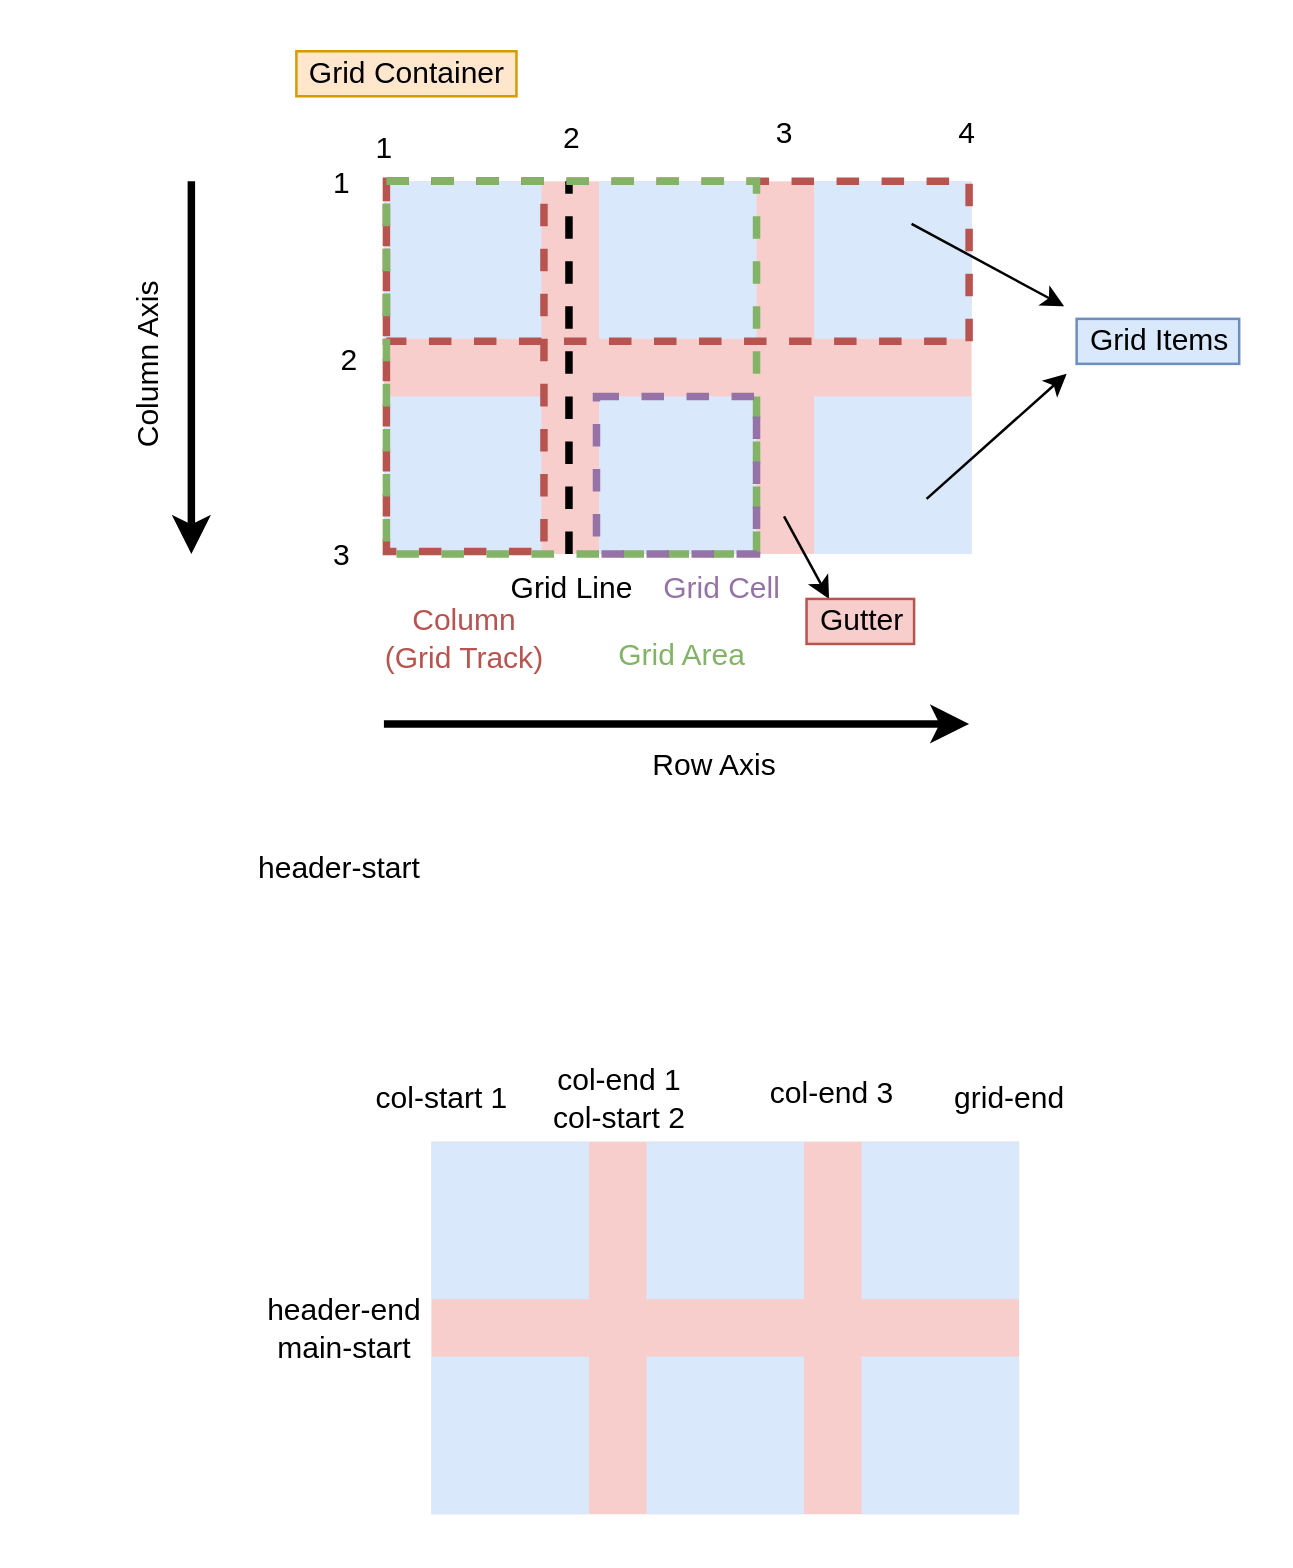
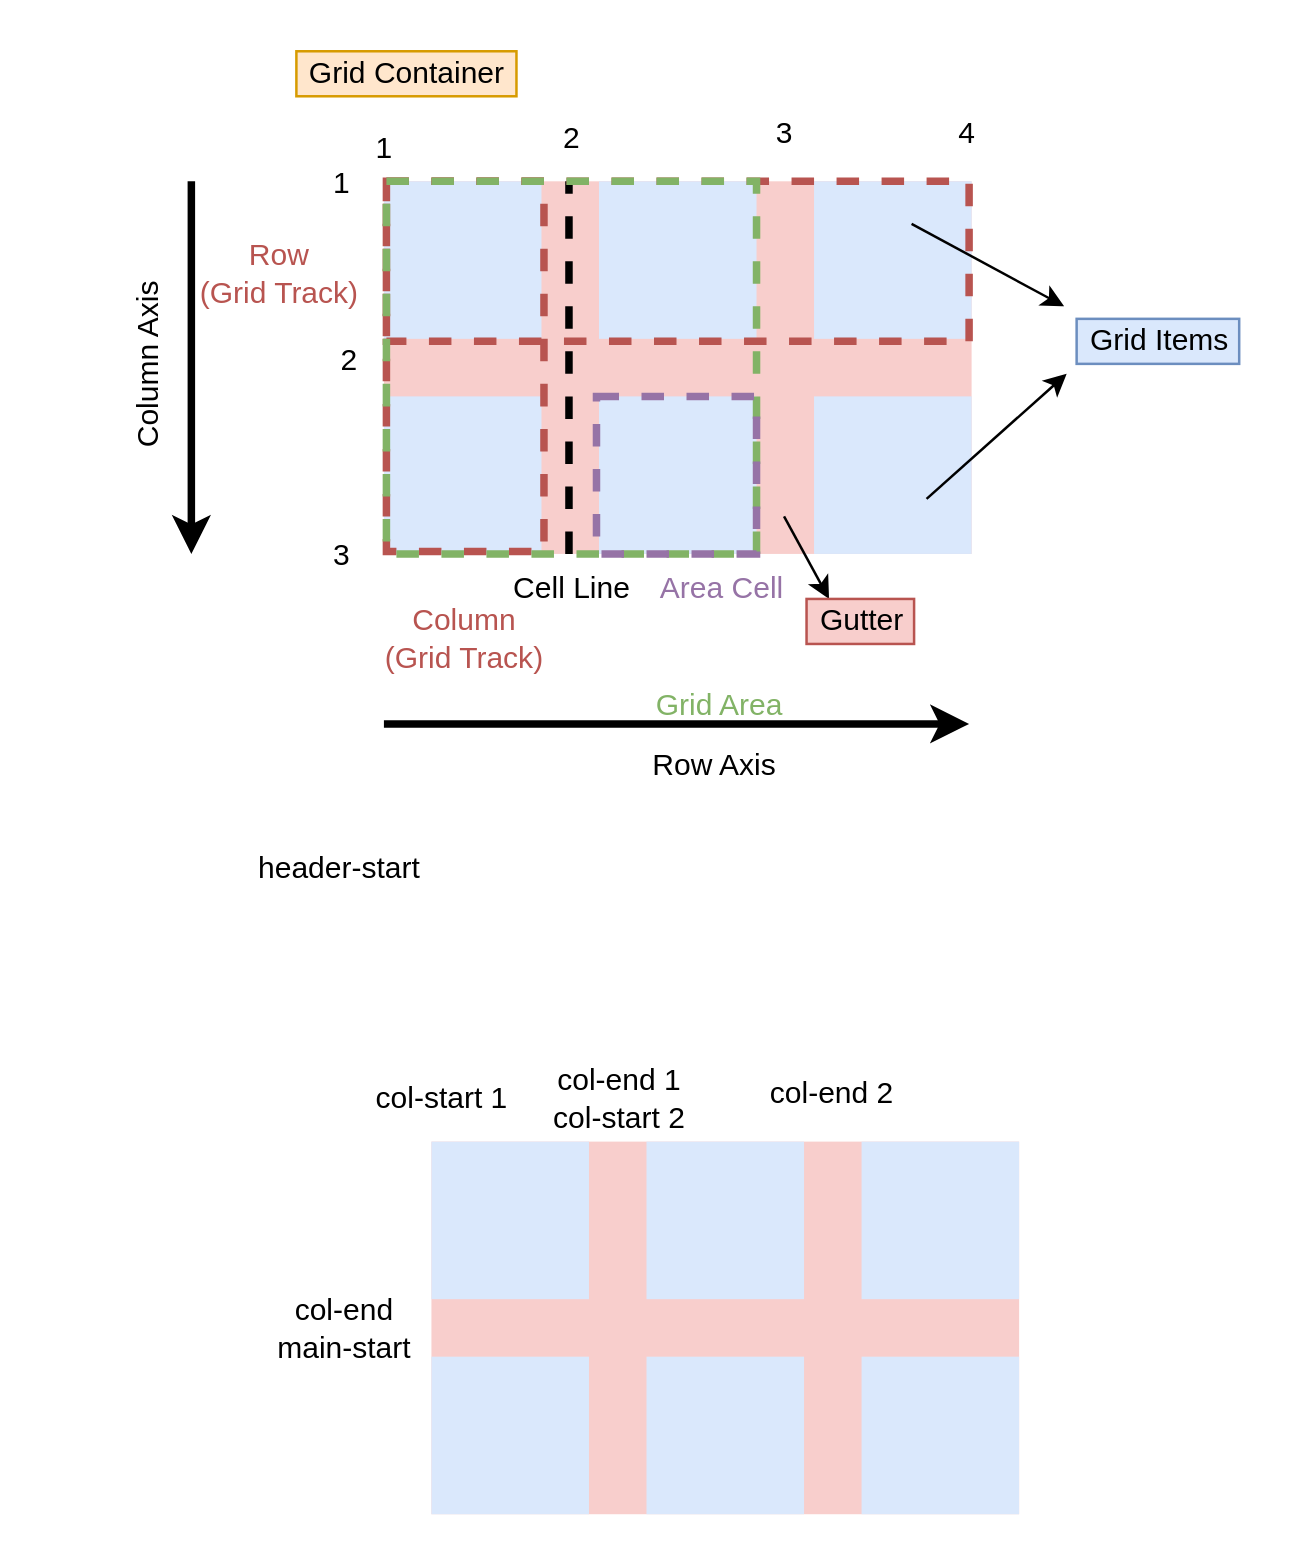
  <mxCell id="0" />
  <mxCell id="1" parent="0" />
  <mxCell id="2" value="" style="rounded=0;whiteSpace=wrap;html=1;shadow=0;glass=0;sketch=0;fillColor=#f8cecc;strokeColor=none;" vertex="1" parent="1"><mxGeometry x="153" y="72" width="235" height="149" as="geometry" /></mxCell>
  <mxCell id="3" value="" style="whiteSpace=wrap;html=1;aspect=fixed;sketch=0;shadow=0;rounded=0;glass=0;fillColor=#dae8fc;strokeColor=none;" vertex="1" parent="1"><mxGeometry x="153" y="72" width="63" height="63" as="geometry" /></mxCell>
  <mxCell id="4" value="" style="whiteSpace=wrap;html=1;aspect=fixed;sketch=0;shadow=0;rounded=0;glass=0;fillColor=#dae8fc;strokeColor=none;" vertex="1" parent="1"><mxGeometry x="153" y="158" width="63" height="63" as="geometry" /></mxCell>
  <mxCell id="5" value="" style="whiteSpace=wrap;html=1;aspect=fixed;sketch=0;shadow=0;rounded=0;glass=0;fillColor=#dae8fc;strokeColor=none;" vertex="1" parent="1"><mxGeometry x="239" y="72" width="63" height="63" as="geometry" /></mxCell>
  <mxCell id="6" value="" style="whiteSpace=wrap;html=1;aspect=fixed;sketch=0;shadow=0;rounded=0;glass=0;fillColor=#dae8fc;strokeColor=none;" vertex="1" parent="1"><mxGeometry x="325" y="72" width="63" height="63" as="geometry" /></mxCell>
  <mxCell id="7" value="" style="whiteSpace=wrap;html=1;aspect=fixed;sketch=0;shadow=0;rounded=0;glass=0;fillColor=#dae8fc;strokeColor=none;" vertex="1" parent="1"><mxGeometry x="239" y="158" width="63" height="63" as="geometry" /></mxCell>
  <mxCell id="8" value="" style="whiteSpace=wrap;html=1;aspect=fixed;sketch=0;shadow=0;rounded=0;glass=0;fillColor=#dae8fc;strokeColor=none;" vertex="1" parent="1"><mxGeometry x="325" y="158" width="63" height="63" as="geometry" /></mxCell>
  <mxCell id="9" value="" style="endArrow=classic;html=1;" edge="1" parent="1"><mxGeometry width="50" height="50" relative="1" as="geometry"><mxPoint x="364" y="89" as="sourcePoint" /><mxPoint x="425" y="122" as="targetPoint" /></mxGeometry></mxCell>
  <mxCell id="10" value="" style="endArrow=classic;html=1;" edge="1" parent="1"><mxGeometry width="50" height="50" relative="1" as="geometry"><mxPoint x="370" y="199" as="sourcePoint" /><mxPoint x="426" y="149" as="targetPoint" /></mxGeometry></mxCell>
  <mxCell id="11" value="Grid Items" style="text;html=1;align=center;verticalAlign=middle;resizable=0;points=[];autosize=1;strokeColor=#6c8ebf;fillColor=#dae8fc;" vertex="1" parent="1"><mxGeometry x="430" y="127" width="65" height="18" as="geometry" /></mxCell>
  <mxCell id="12" value="Grid Container" style="text;html=1;align=center;verticalAlign=middle;resizable=0;points=[];autosize=1;strokeColor=#d79b00;fillColor=#ffe6cc;" vertex="1" parent="1"><mxGeometry x="118" y="20" width="88" height="18" as="geometry" /></mxCell>
  <mxCell id="13" value="" style="endArrow=classic;html=1;strokeWidth=3;" edge="1" parent="1"><mxGeometry width="50" height="50" relative="1" as="geometry"><mxPoint x="153" y="289" as="sourcePoint" /><mxPoint x="387" y="289" as="targetPoint" /></mxGeometry></mxCell>
  <mxCell id="14" value="Row Axis" style="text;html=1;align=center;verticalAlign=middle;resizable=0;points=[];autosize=1;strokeColor=none;" vertex="1" parent="1"><mxGeometry x="255" y="297" width="59" height="18" as="geometry" /></mxCell>
  <mxCell id="15" value="" style="endArrow=classic;html=1;strokeWidth=3;" edge="1" parent="1"><mxGeometry width="50" height="50" relative="1" as="geometry"><mxPoint x="76" y="72" as="sourcePoint" /><mxPoint x="76" y="221" as="targetPoint" /></mxGeometry></mxCell>
  <mxCell id="16" value="Column Axis" style="text;html=1;align=center;verticalAlign=middle;resizable=0;points=[];autosize=1;strokeColor=none;rotation=-90;" vertex="1" parent="1"><mxGeometry x="20" y="137.5" width="77" height="18" as="geometry" /></mxCell>
  <mxCell id="17" value="" style="endArrow=none;dashed=1;html=1;strokeWidth=3;" edge="1" parent="1"><mxGeometry width="50" height="50" relative="1" as="geometry"><mxPoint x="227" y="221" as="sourcePoint" /><mxPoint x="227" y="72" as="targetPoint" /></mxGeometry></mxCell>
- <mxCell id="18" value="Grid Line" style="text;html=1;align=center;verticalAlign=middle;resizable=0;points=[];autosize=1;strokeColor=none;" vertex="1" parent="1"><mxGeometry x="198" y="226" width="59" height="18" as="geometry" /></mxCell>
+ <mxCell id="18" value="Cell Line" style="text;html=1;align=center;verticalAlign=middle;resizable=0;points=[];autosize=1;strokeColor=none;" vertex="1" parent="1"><mxGeometry x="198" y="226" width="59" height="18" as="geometry" /></mxCell>
  <mxCell id="19" value="1" style="text;html=1;align=center;verticalAlign=middle;resizable=0;points=[];autosize=1;strokeColor=none;" vertex="1" parent="1"><mxGeometry x="144" y="50" width="17" height="18" as="geometry" /></mxCell>
  <mxCell id="20" value="2" style="text;html=1;align=center;verticalAlign=middle;resizable=0;points=[];autosize=1;strokeColor=none;" vertex="1" parent="1"><mxGeometry x="219" y="46" width="17" height="18" as="geometry" /></mxCell>
  <mxCell id="21" value="3" style="text;html=1;align=center;verticalAlign=middle;resizable=0;points=[];autosize=1;strokeColor=none;" vertex="1" parent="1"><mxGeometry x="304" y="44" width="17" height="18" as="geometry" /></mxCell>
  <mxCell id="22" value="4" style="text;html=1;align=center;verticalAlign=middle;resizable=0;points=[];autosize=1;strokeColor=none;" vertex="1" parent="1"><mxGeometry x="377" y="44" width="17" height="18" as="geometry" /></mxCell>
  <mxCell id="23" value="1" style="text;html=1;align=center;verticalAlign=middle;resizable=0;points=[];autosize=1;strokeColor=none;" vertex="1" parent="1"><mxGeometry x="127" y="64" width="17" height="18" as="geometry" /></mxCell>
  <mxCell id="24" value="2" style="text;html=1;align=center;verticalAlign=middle;resizable=0;points=[];autosize=1;strokeColor=none;" vertex="1" parent="1"><mxGeometry x="130" y="135" width="17" height="18" as="geometry" /></mxCell>
  <mxCell id="25" value="3" style="text;html=1;align=center;verticalAlign=middle;resizable=0;points=[];autosize=1;strokeColor=none;" vertex="1" parent="1"><mxGeometry x="127" y="213" width="17" height="18" as="geometry" /></mxCell>
  <mxCell id="26" value="" style="endArrow=classic;html=1;" edge="1" parent="1"><mxGeometry width="50" height="50" relative="1" as="geometry"><mxPoint x="313" y="206" as="sourcePoint" /><mxPoint x="331" y="239" as="targetPoint" /></mxGeometry></mxCell>
  <mxCell id="27" value="Gutter" style="text;html=1;align=center;verticalAlign=middle;resizable=0;points=[];autosize=1;fillColor=#f8cecc;strokeColor=#b85450;" vertex="1" parent="1"><mxGeometry x="322" y="239" width="43" height="18" as="geometry" /></mxCell>
  <mxCell id="28" value="" style="rounded=0;whiteSpace=wrap;html=1;shadow=0;glass=0;sketch=0;dashed=1;strokeColor=#b85450;fillColor=none;strokeWidth=3;" vertex="1" parent="1"><mxGeometry x="154" y="72" width="233" height="64" as="geometry" /></mxCell>
+ <mxCell id="29" value="&lt;font color=&quot;#b85450&quot;&gt;Row&lt;br&gt;(Grid Track)&lt;br&gt;&lt;/font&gt;" style="text;html=1;align=center;verticalAlign=middle;resizable=0;points=[];autosize=1;strokeColor=none;" vertex="1" parent="1"><mxGeometry x="74" y="93" width="73" height="32" as="geometry" /></mxCell>
  <mxCell id="30" value="" style="rounded=0;whiteSpace=wrap;html=1;shadow=0;glass=0;sketch=0;dashed=1;strokeWidth=3;fillColor=none;strokeColor=#B85450;" vertex="1" parent="1"><mxGeometry x="154" y="72" width="63" height="148" as="geometry" /></mxCell>
  <mxCell id="31" value="&lt;font color=&quot;#b85450&quot;&gt;Column&lt;br&gt;(Grid Track)&lt;br&gt;&lt;/font&gt;" style="text;html=1;align=center;verticalAlign=middle;resizable=0;points=[];autosize=1;strokeColor=none;" vertex="1" parent="1"><mxGeometry x="148" y="239" width="73" height="32" as="geometry" /></mxCell>
  <mxCell id="32" value="" style="rounded=0;whiteSpace=wrap;html=1;shadow=0;glass=0;sketch=0;dashed=1;strokeWidth=3;fillColor=none;strokeColor=#82B366;" vertex="1" parent="1"><mxGeometry x="154" y="72" width="148" height="149" as="geometry" /></mxCell>
- <mxCell id="33" value="&lt;font color=&quot;#82b366&quot;&gt;Grid Area&lt;/font&gt;" style="text;html=1;align=center;verticalAlign=middle;resizable=0;points=[];autosize=1;strokeColor=none;" vertex="1" parent="1"><mxGeometry x="241" y="253" width="61" height="18" as="geometry" /></mxCell>
+ <mxCell id="33" value="&lt;font color=&quot;#82b366&quot;&gt;Grid Area&lt;/font&gt;" style="text;html=1;align=center;verticalAlign=middle;resizable=0;points=[];autosize=1;strokeColor=none;" vertex="1" parent="1"><mxGeometry x="256" y="273" width="61" height="18" as="geometry" /></mxCell>
  <mxCell id="34" value="" style="rounded=0;whiteSpace=wrap;html=1;shadow=0;glass=0;sketch=0;dashed=1;strokeWidth=3;fillColor=none;strokeColor=#9673A6;" vertex="1" parent="1"><mxGeometry x="238" y="158" width="64" height="63" as="geometry" /></mxCell>
- <mxCell id="35" value="&lt;font color=&quot;#9673a6&quot;&gt;Grid Cell&lt;/font&gt;" style="text;html=1;align=center;verticalAlign=middle;resizable=0;points=[];autosize=1;strokeColor=none;" vertex="1" parent="1"><mxGeometry x="259" y="226" width="57" height="18" as="geometry" /></mxCell>
+ <mxCell id="35" value="&lt;font color=&quot;#9673a6&quot;&gt;Area Cell&lt;/font&gt;" style="text;html=1;align=center;verticalAlign=middle;resizable=0;points=[];autosize=1;strokeColor=none;" vertex="1" parent="1"><mxGeometry x="259" y="226" width="57" height="18" as="geometry" /></mxCell>
  <mxCell id="36" value="" style="rounded=0;whiteSpace=wrap;html=1;shadow=0;glass=0;sketch=0;fillColor=#f8cecc;strokeColor=none;" vertex="1" parent="1"><mxGeometry x="172" y="456" width="235" height="149" as="geometry" /></mxCell>
  <mxCell id="37" value="" style="whiteSpace=wrap;html=1;aspect=fixed;sketch=0;shadow=0;rounded=0;glass=0;fillColor=#dae8fc;strokeColor=none;" vertex="1" parent="1"><mxGeometry x="172" y="456" width="63" height="63" as="geometry" /></mxCell>
  <mxCell id="38" value="" style="whiteSpace=wrap;html=1;aspect=fixed;sketch=0;shadow=0;rounded=0;glass=0;fillColor=#dae8fc;strokeColor=none;" vertex="1" parent="1"><mxGeometry x="172" y="542" width="63" height="63" as="geometry" /></mxCell>
  <mxCell id="39" value="" style="whiteSpace=wrap;html=1;aspect=fixed;sketch=0;shadow=0;rounded=0;glass=0;fillColor=#dae8fc;strokeColor=none;" vertex="1" parent="1"><mxGeometry x="258" y="456" width="63" height="63" as="geometry" /></mxCell>
  <mxCell id="40" value="" style="whiteSpace=wrap;html=1;aspect=fixed;sketch=0;shadow=0;rounded=0;glass=0;fillColor=#dae8fc;strokeColor=none;" vertex="1" parent="1"><mxGeometry x="344" y="456" width="63" height="63" as="geometry" /></mxCell>
  <mxCell id="41" value="" style="whiteSpace=wrap;html=1;aspect=fixed;sketch=0;shadow=0;rounded=0;glass=0;fillColor=#dae8fc;strokeColor=none;" vertex="1" parent="1"><mxGeometry x="258" y="542" width="63" height="63" as="geometry" /></mxCell>
  <mxCell id="42" value="" style="whiteSpace=wrap;html=1;aspect=fixed;sketch=0;shadow=0;rounded=0;glass=0;fillColor=#dae8fc;strokeColor=none;" vertex="1" parent="1"><mxGeometry x="344" y="542" width="63" height="63" as="geometry" /></mxCell>
  <mxCell id="43" value="col-start 1" style="text;html=1;align=center;verticalAlign=middle;resizable=0;points=[];autosize=1;strokeColor=none;" vertex="1" parent="1"><mxGeometry x="144" y="430" width="63" height="18" as="geometry" /></mxCell>
  <mxCell id="44" value="col-end 1&lt;br&gt;col-start 2" style="text;html=1;align=center;verticalAlign=middle;resizable=0;points=[];autosize=1;strokeColor=none;" vertex="1" parent="1"><mxGeometry x="215" y="423" width="63" height="32" as="geometry" /></mxCell>
- <mxCell id="45" value="col-end 3" style="text;html=1;align=center;verticalAlign=middle;resizable=0;points=[];autosize=1;strokeColor=none;" vertex="1" parent="1"><mxGeometry x="302" y="428" width="59" height="18" as="geometry" /></mxCell>
- <mxCell id="46" value="grid-end" style="text;html=1;align=center;verticalAlign=middle;resizable=0;points=[];autosize=1;strokeColor=none;" vertex="1" parent="1"><mxGeometry x="376" y="430" width="54" height="18" as="geometry" /></mxCell>
+ <mxCell id="45" value="col-end 2" style="text;html=1;align=center;verticalAlign=middle;resizable=0;points=[];autosize=1;strokeColor=none;" vertex="1" parent="1"><mxGeometry x="302" y="428" width="59" height="18" as="geometry" /></mxCell>
  <mxCell id="47" value="header-start" style="text;html=1;align=center;verticalAlign=middle;resizable=0;points=[];autosize=1;strokeColor=none;" vertex="1" parent="1"><mxGeometry x="97" y="338" width="75" height="18" as="geometry" /></mxCell>
- <mxCell id="48" value="header-end&lt;br&gt;main-start" style="text;html=1;align=center;verticalAlign=middle;resizable=0;points=[];autosize=1;strokeColor=none;" vertex="1" parent="1"><mxGeometry x="101" y="514.5" width="71" height="32" as="geometry" /></mxCell>
+ <mxCell id="48" value="col-end&lt;br&gt;main-start" style="text;html=1;align=center;verticalAlign=middle;resizable=0;points=[];autosize=1;strokeColor=none;" vertex="1" parent="1"><mxGeometry x="101" y="514.5" width="71" height="32" as="geometry" /></mxCell>
